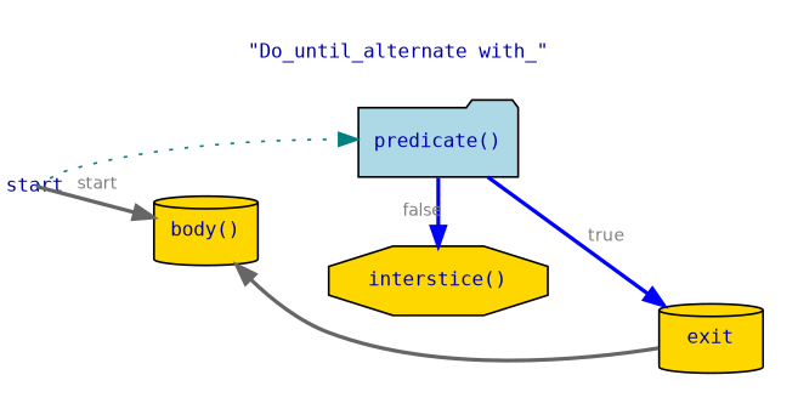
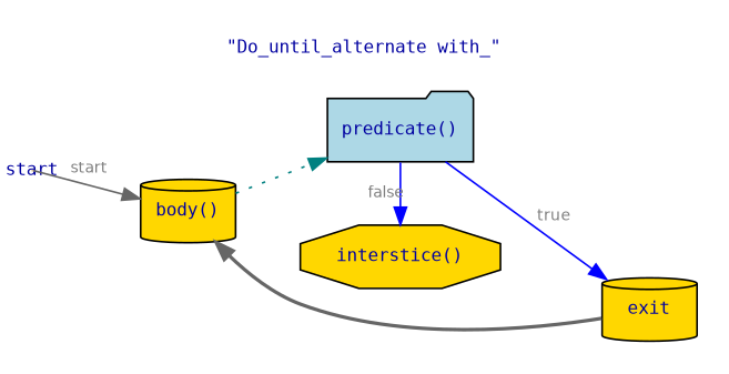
  strict digraph {
    fontcolor="#0000A0"
    fontname=Consolas
    fontsize=10
    label="\"Do_until_alternate with_\""
    labeljust=center
    labelloc=top
    rankdir=LR
    node [fillcolor=gold fontcolor="#0000A0" fontname=Consolas fontsize=10 shape=cylinder style=filled]
    edge [color=gray40 fontcolor="#808080" fontname=Helvetica fontsize=9 style=solid]
    start [fillcolor=tan fixedsize=true height=0.0 shape=plaintext width=0.0]
    n2 [fillcolor=lightblue label="predicate()" shape=folder]
    n3 [label="interstice()" shape=octagon]
    n4 [label=exit]
    n5 [label="body()"]
    subgraph sub_1 {
      rank=same
      n2
      n3
    }
    subgraph sub_2 {
      rank=min
      start
    }
    subgraph sub_3 {
      rank=max
      n4
    }
-   start -> n5 [label="&nbsp;start" style=bold]
-   n2 -> n3 [color=blue label=false style=bold]
-   n2 -> n4 [color=blue label="&nbsp;true" style=bold]
+   start -> n5 [label="&nbsp;start"]
+   n2 -> n3 [color=blue label=false]
+   n2 -> n4 [color=blue label="&nbsp;true"]
    n4 -> n5 [style=bold]
-   start -> n2 [color=teal style=dotted]
+   n5 -> n2 [color=teal style=dotted]
  }
